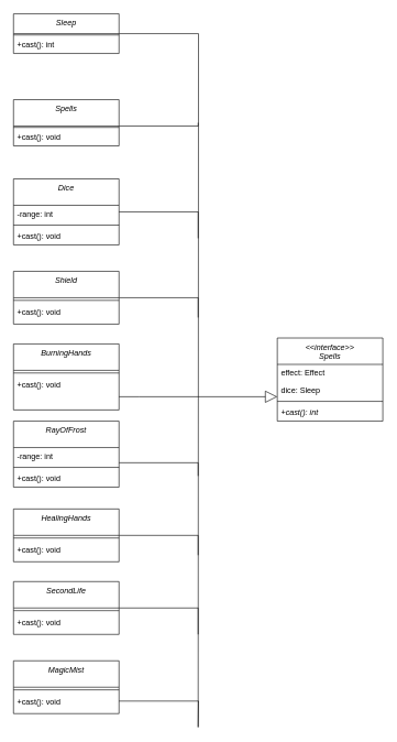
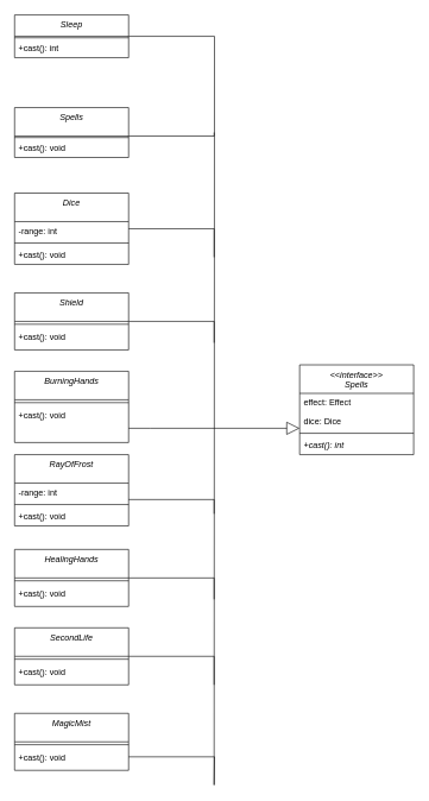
  <mxCell id="0" />
  <mxCell id="1" parent="0" />
  <mxCell id="2" value="&lt;&lt;interface&gt;&gt;&#10;Spells&#10;&#10;" style="swimlane;fontStyle=2;align=center;verticalAlign=top;childLayout=stackLayout;horizontal=1;startSize=40;horizontalStack=0;resizeParent=1;resizeLast=0;collapsible=1;marginBottom=0;rounded=0;shadow=0;strokeWidth=1;" parent="1" vertex="1"><mxGeometry x="420" y="511" width="160" height="126" as="geometry"><mxRectangle x="230" y="140" width="160" height="26" as="alternateBounds" /></mxGeometry></mxCell>
  <mxCell id="3" value="effect: Effect" style="text;align=left;verticalAlign=top;spacingLeft=4;spacingRight=4;overflow=hidden;rotatable=0;points=[[0,0.5],[1,0.5]];portConstraint=eastwest;" vertex="1" parent="2"><mxGeometry y="40" width="160" height="26" as="geometry" /></mxCell>
- <mxCell id="4" value="dice: Sleep" style="text;align=left;verticalAlign=top;spacingLeft=4;spacingRight=4;overflow=hidden;rotatable=0;points=[[0,0.5],[1,0.5]];portConstraint=eastwest;" vertex="1" parent="2"><mxGeometry y="66" width="160" height="26" as="geometry" /></mxCell>
+ <mxCell id="4" value="dice: Dice" style="text;align=left;verticalAlign=top;spacingLeft=4;spacingRight=4;overflow=hidden;rotatable=0;points=[[0,0.5],[1,0.5]];portConstraint=eastwest;" vertex="1" parent="2"><mxGeometry y="66" width="160" height="26" as="geometry" /></mxCell>
  <mxCell id="5" value="" style="line;html=1;strokeWidth=1;align=left;verticalAlign=middle;spacingTop=-1;spacingLeft=3;spacingRight=3;rotatable=0;labelPosition=right;points=[];portConstraint=eastwest;" parent="2" vertex="1"><mxGeometry y="92" width="160" height="8" as="geometry" /></mxCell>
  <mxCell id="6" value="+cast(): int" style="text;align=left;verticalAlign=top;spacingLeft=4;spacingRight=4;overflow=hidden;rotatable=0;points=[[0,0.5],[1,0.5]];portConstraint=eastwest;fontStyle=2" parent="2" vertex="1"><mxGeometry y="100" width="160" height="26" as="geometry" /></mxCell>
  <mxCell id="7" style="edgeStyle=orthogonalEdgeStyle;rounded=0;orthogonalLoop=1;jettySize=auto;html=1;exitX=1;exitY=0.5;exitDx=0;exitDy=0;endArrow=none;endFill=0;" edge="1" parent="1" source="8"><mxGeometry relative="1" as="geometry"><mxPoint x="300" y="1100" as="targetPoint" /></mxGeometry></mxCell>
  <mxCell id="8" value="Sleep" style="swimlane;fontStyle=2;align=center;verticalAlign=top;childLayout=stackLayout;horizontal=1;startSize=30;horizontalStack=0;resizeParent=1;resizeLast=0;collapsible=1;marginBottom=0;rounded=0;shadow=0;strokeWidth=1;" vertex="1" parent="1"><mxGeometry x="20" y="20" width="160" height="60" as="geometry"><mxRectangle x="230" y="140" width="160" height="26" as="alternateBounds" /></mxGeometry></mxCell>
  <mxCell id="9" value="" style="line;html=1;strokeWidth=1;align=left;verticalAlign=middle;spacingTop=-1;spacingLeft=3;spacingRight=3;rotatable=0;labelPosition=right;points=[];portConstraint=eastwest;" vertex="1" parent="8"><mxGeometry y="30" width="160" height="4" as="geometry" /></mxCell>
  <mxCell id="10" value="+cast(): int" style="text;align=left;verticalAlign=top;spacingLeft=4;spacingRight=4;overflow=hidden;rotatable=0;points=[[0,0.5],[1,0.5]];portConstraint=eastwest;" vertex="1" parent="8"><mxGeometry y="34" width="160" height="26" as="geometry" /></mxCell>
  <mxCell id="11" style="edgeStyle=orthogonalEdgeStyle;rounded=0;orthogonalLoop=1;jettySize=auto;html=1;endArrow=none;endFill=0;" edge="1" parent="1" source="12"><mxGeometry relative="1" as="geometry"><mxPoint x="300" y="185" as="targetPoint" /><Array as="points"><mxPoint x="300" y="190" /></Array></mxGeometry></mxCell>
  <mxCell id="12" value="Spells" style="swimlane;fontStyle=2;align=center;verticalAlign=top;childLayout=stackLayout;horizontal=1;startSize=40;horizontalStack=0;resizeParent=1;resizeLast=0;collapsible=1;marginBottom=0;rounded=0;shadow=0;strokeWidth=1;" vertex="1" parent="1"><mxGeometry x="20" y="150" width="160" height="70" as="geometry"><mxRectangle x="230" y="140" width="160" height="26" as="alternateBounds" /></mxGeometry></mxCell>
  <mxCell id="13" value="" style="line;html=1;strokeWidth=1;align=left;verticalAlign=middle;spacingTop=-1;spacingLeft=3;spacingRight=3;rotatable=0;labelPosition=right;points=[];portConstraint=eastwest;" vertex="1" parent="12"><mxGeometry y="40" width="160" height="4" as="geometry" /></mxCell>
  <mxCell id="14" value="+cast(): void" style="text;align=left;verticalAlign=top;spacingLeft=4;spacingRight=4;overflow=hidden;rotatable=0;points=[[0,0.5],[1,0.5]];portConstraint=eastwest;" vertex="1" parent="12"><mxGeometry y="44" width="160" height="26" as="geometry" /></mxCell>
  <mxCell id="15" style="edgeStyle=orthogonalEdgeStyle;rounded=0;orthogonalLoop=1;jettySize=auto;html=1;endArrow=none;endFill=0;" edge="1" parent="1" source="16"><mxGeometry relative="1" as="geometry"><mxPoint x="300" y="360" as="targetPoint" /><Array as="points"><mxPoint x="300" y="320" /></Array></mxGeometry></mxCell>
  <mxCell id="16" value="Dice" style="swimlane;fontStyle=2;align=center;verticalAlign=top;childLayout=stackLayout;horizontal=1;startSize=40;horizontalStack=0;resizeParent=1;resizeLast=0;collapsible=1;marginBottom=0;rounded=0;shadow=0;strokeWidth=1;" vertex="1" parent="1"><mxGeometry x="20" y="270" width="160" height="100" as="geometry"><mxRectangle x="230" y="140" width="160" height="26" as="alternateBounds" /></mxGeometry></mxCell>
  <mxCell id="17" value="-range: int" style="text;align=left;verticalAlign=top;spacingLeft=4;spacingRight=4;overflow=hidden;rotatable=0;points=[[0,0.5],[1,0.5]];portConstraint=eastwest;" vertex="1" parent="16"><mxGeometry y="40" width="160" height="26" as="geometry" /></mxCell>
  <mxCell id="18" value="" style="line;html=1;strokeWidth=1;align=left;verticalAlign=middle;spacingTop=-1;spacingLeft=3;spacingRight=3;rotatable=0;labelPosition=right;points=[];portConstraint=eastwest;" vertex="1" parent="16"><mxGeometry y="66" width="160" height="8" as="geometry" /></mxCell>
  <mxCell id="19" value="+cast(): void" style="text;align=left;verticalAlign=top;spacingLeft=4;spacingRight=4;overflow=hidden;rotatable=0;points=[[0,0.5],[1,0.5]];portConstraint=eastwest;" vertex="1" parent="16"><mxGeometry y="74" width="160" height="26" as="geometry" /></mxCell>
  <mxCell id="20" style="edgeStyle=orthogonalEdgeStyle;rounded=0;orthogonalLoop=1;jettySize=auto;html=1;endArrow=none;endFill=0;" edge="1" parent="1" source="21"><mxGeometry relative="1" as="geometry"><mxPoint x="300" y="480" as="targetPoint" /><Array as="points"><mxPoint x="300" y="450" /></Array></mxGeometry></mxCell>
  <mxCell id="21" value="Shield" style="swimlane;fontStyle=2;align=center;verticalAlign=top;childLayout=stackLayout;horizontal=1;startSize=40;horizontalStack=0;resizeParent=1;resizeLast=0;collapsible=1;marginBottom=0;rounded=0;shadow=0;strokeWidth=1;" vertex="1" parent="1"><mxGeometry x="20" y="410" width="160" height="80" as="geometry"><mxRectangle x="230" y="140" width="160" height="26" as="alternateBounds" /></mxGeometry></mxCell>
  <mxCell id="22" value="" style="line;html=1;strokeWidth=1;align=left;verticalAlign=middle;spacingTop=-1;spacingLeft=3;spacingRight=3;rotatable=0;labelPosition=right;points=[];portConstraint=eastwest;" vertex="1" parent="21"><mxGeometry y="40" width="160" height="8" as="geometry" /></mxCell>
  <mxCell id="23" value="+cast(): void" style="text;align=left;verticalAlign=top;spacingLeft=4;spacingRight=4;overflow=hidden;rotatable=0;points=[[0,0.5],[1,0.5]];portConstraint=eastwest;" vertex="1" parent="21"><mxGeometry y="48" width="160" height="26" as="geometry" /></mxCell>
  <mxCell id="24" style="edgeStyle=orthogonalEdgeStyle;rounded=0;orthogonalLoop=1;jettySize=auto;html=1;endArrow=none;endFill=0;" edge="1" parent="1" source="25"><mxGeometry relative="1" as="geometry"><mxPoint x="300" y="600" as="targetPoint" /><Array as="points"><mxPoint x="210" y="600" /><mxPoint x="210" y="600" /></Array></mxGeometry></mxCell>
  <mxCell id="25" value="BurningHands" style="swimlane;fontStyle=2;align=center;verticalAlign=top;childLayout=stackLayout;horizontal=1;startSize=40;horizontalStack=0;resizeParent=1;resizeLast=0;collapsible=1;marginBottom=0;rounded=0;shadow=0;strokeWidth=1;" vertex="1" parent="1"><mxGeometry x="20" y="520" width="160" height="100" as="geometry"><mxRectangle x="230" y="140" width="160" height="26" as="alternateBounds" /></mxGeometry></mxCell>
  <mxCell id="26" value="" style="line;html=1;strokeWidth=1;align=left;verticalAlign=middle;spacingTop=-1;spacingLeft=3;spacingRight=3;rotatable=0;labelPosition=right;points=[];portConstraint=eastwest;" vertex="1" parent="25"><mxGeometry y="40" width="160" height="8" as="geometry" /></mxCell>
  <mxCell id="27" value="+cast(): void" style="text;align=left;verticalAlign=top;spacingLeft=4;spacingRight=4;overflow=hidden;rotatable=0;points=[[0,0.5],[1,0.5]];portConstraint=eastwest;" vertex="1" parent="25"><mxGeometry y="48" width="160" height="26" as="geometry" /></mxCell>
  <mxCell id="28" style="edgeStyle=orthogonalEdgeStyle;rounded=0;orthogonalLoop=1;jettySize=auto;html=1;endArrow=none;endFill=0;" edge="1" parent="1" source="29"><mxGeometry relative="1" as="geometry"><mxPoint x="300" y="720" as="targetPoint" /><Array as="points"><mxPoint x="300" y="700" /></Array></mxGeometry></mxCell>
  <mxCell id="29" value="RayOfFrost" style="swimlane;fontStyle=2;align=center;verticalAlign=top;childLayout=stackLayout;horizontal=1;startSize=40;horizontalStack=0;resizeParent=1;resizeLast=0;collapsible=1;marginBottom=0;rounded=0;shadow=0;strokeWidth=1;" vertex="1" parent="1"><mxGeometry x="20" y="637" width="160" height="100" as="geometry"><mxRectangle x="230" y="140" width="160" height="26" as="alternateBounds" /></mxGeometry></mxCell>
  <mxCell id="30" value="-range: int" style="text;align=left;verticalAlign=top;spacingLeft=4;spacingRight=4;overflow=hidden;rotatable=0;points=[[0,0.5],[1,0.5]];portConstraint=eastwest;" vertex="1" parent="29"><mxGeometry y="40" width="160" height="26" as="geometry" /></mxCell>
  <mxCell id="31" value="" style="line;html=1;strokeWidth=1;align=left;verticalAlign=middle;spacingTop=-1;spacingLeft=3;spacingRight=3;rotatable=0;labelPosition=right;points=[];portConstraint=eastwest;" vertex="1" parent="29"><mxGeometry y="66" width="160" height="8" as="geometry" /></mxCell>
  <mxCell id="32" value="+cast(): void" style="text;align=left;verticalAlign=top;spacingLeft=4;spacingRight=4;overflow=hidden;rotatable=0;points=[[0,0.5],[1,0.5]];portConstraint=eastwest;" vertex="1" parent="29"><mxGeometry y="74" width="160" height="26" as="geometry" /></mxCell>
  <mxCell id="33" style="edgeStyle=orthogonalEdgeStyle;rounded=0;orthogonalLoop=1;jettySize=auto;html=1;endArrow=none;endFill=0;" edge="1" parent="1" source="34"><mxGeometry relative="1" as="geometry"><mxPoint x="300" y="840" as="targetPoint" /><Array as="points"><mxPoint x="300" y="810" /></Array></mxGeometry></mxCell>
  <mxCell id="34" value="HealingHands" style="swimlane;fontStyle=2;align=center;verticalAlign=top;childLayout=stackLayout;horizontal=1;startSize=40;horizontalStack=0;resizeParent=1;resizeLast=0;collapsible=1;marginBottom=0;rounded=0;shadow=0;strokeWidth=1;" vertex="1" parent="1"><mxGeometry x="20" y="770" width="160" height="80" as="geometry"><mxRectangle x="230" y="140" width="160" height="26" as="alternateBounds" /></mxGeometry></mxCell>
  <mxCell id="35" value="" style="line;html=1;strokeWidth=1;align=left;verticalAlign=middle;spacingTop=-1;spacingLeft=3;spacingRight=3;rotatable=0;labelPosition=right;points=[];portConstraint=eastwest;" vertex="1" parent="34"><mxGeometry y="40" width="160" height="8" as="geometry" /></mxCell>
  <mxCell id="36" value="+cast(): void" style="text;align=left;verticalAlign=top;spacingLeft=4;spacingRight=4;overflow=hidden;rotatable=0;points=[[0,0.5],[1,0.5]];portConstraint=eastwest;" vertex="1" parent="34"><mxGeometry y="48" width="160" height="26" as="geometry" /></mxCell>
  <mxCell id="37" style="edgeStyle=orthogonalEdgeStyle;rounded=0;orthogonalLoop=1;jettySize=auto;html=1;endArrow=none;endFill=0;" edge="1" parent="1" source="38"><mxGeometry relative="1" as="geometry"><mxPoint x="300" y="960" as="targetPoint" /><Array as="points"><mxPoint x="300" y="920" /></Array></mxGeometry></mxCell>
  <mxCell id="38" value="SecondLife" style="swimlane;fontStyle=2;align=center;verticalAlign=top;childLayout=stackLayout;horizontal=1;startSize=40;horizontalStack=0;resizeParent=1;resizeLast=0;collapsible=1;marginBottom=0;rounded=0;shadow=0;strokeWidth=1;" vertex="1" parent="1"><mxGeometry x="20" y="880" width="160" height="80" as="geometry"><mxRectangle x="230" y="140" width="160" height="26" as="alternateBounds" /></mxGeometry></mxCell>
  <mxCell id="39" value="" style="line;html=1;strokeWidth=1;align=left;verticalAlign=middle;spacingTop=-1;spacingLeft=3;spacingRight=3;rotatable=0;labelPosition=right;points=[];portConstraint=eastwest;" vertex="1" parent="38"><mxGeometry y="40" width="160" height="8" as="geometry" /></mxCell>
  <mxCell id="40" value="+cast(): void" style="text;align=left;verticalAlign=top;spacingLeft=4;spacingRight=4;overflow=hidden;rotatable=0;points=[[0,0.5],[1,0.5]];portConstraint=eastwest;" vertex="1" parent="38"><mxGeometry y="48" width="160" height="26" as="geometry" /></mxCell>
  <mxCell id="41" value="MagicMist" style="swimlane;fontStyle=2;align=center;verticalAlign=top;childLayout=stackLayout;horizontal=1;startSize=40;horizontalStack=0;resizeParent=1;resizeLast=0;collapsible=1;marginBottom=0;rounded=0;shadow=0;strokeWidth=1;" vertex="1" parent="1"><mxGeometry x="20" y="1000" width="160" height="80" as="geometry"><mxRectangle x="230" y="140" width="160" height="26" as="alternateBounds" /></mxGeometry></mxCell>
  <mxCell id="42" value="" style="line;html=1;strokeWidth=1;align=left;verticalAlign=middle;spacingTop=-1;spacingLeft=3;spacingRight=3;rotatable=0;labelPosition=right;points=[];portConstraint=eastwest;" vertex="1" parent="41"><mxGeometry y="40" width="160" height="8" as="geometry" /></mxCell>
  <mxCell id="43" value="+cast(): void" style="text;align=left;verticalAlign=top;spacingLeft=4;spacingRight=4;overflow=hidden;rotatable=0;points=[[0,0.5],[1,0.5]];portConstraint=eastwest;" vertex="1" parent="41"><mxGeometry y="48" width="160" height="26" as="geometry" /></mxCell>
  <mxCell id="44" style="edgeStyle=orthogonalEdgeStyle;rounded=0;orthogonalLoop=1;jettySize=auto;html=1;endArrow=none;endFill=0;" edge="1" parent="1" source="43"><mxGeometry relative="1" as="geometry"><mxPoint x="300" y="1101" as="targetPoint" /></mxGeometry></mxCell>
  <mxCell id="45" value="" style="endArrow=block;endSize=16;endFill=0;html=1;rounded=0;" edge="1" parent="1"><mxGeometry width="160" relative="1" as="geometry"><mxPoint x="300" y="600" as="sourcePoint" /><mxPoint x="420" y="600" as="targetPoint" /></mxGeometry></mxCell>
